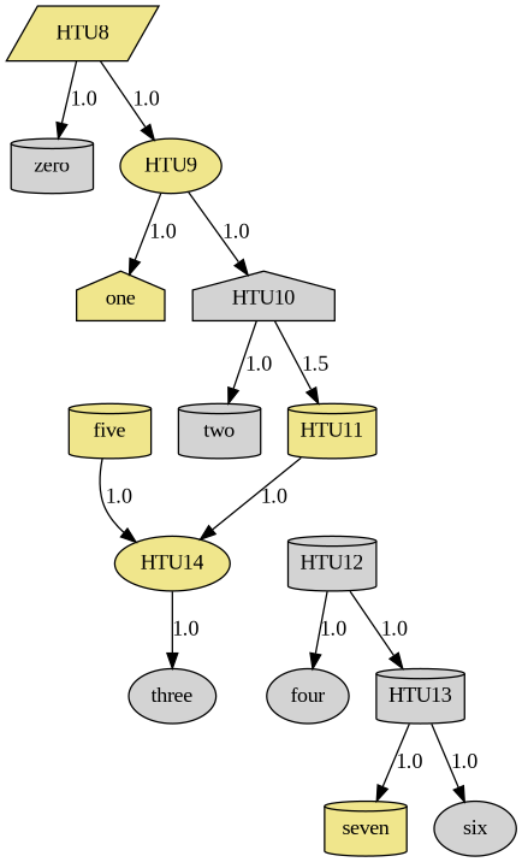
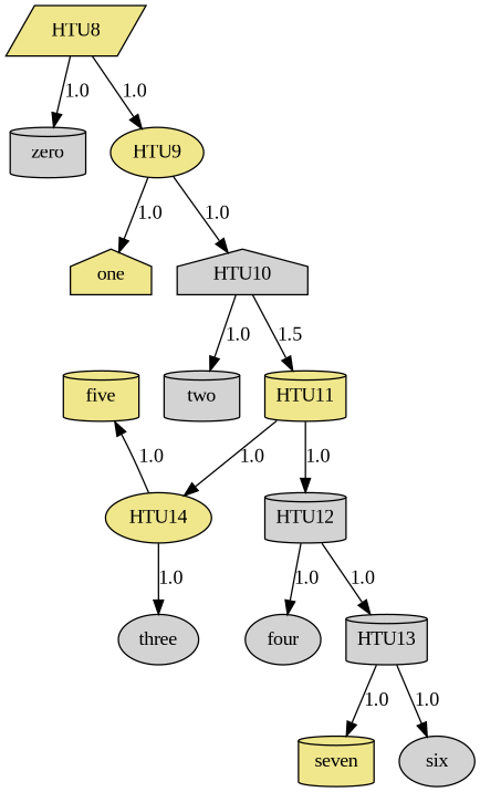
  digraph {
    fontname="Liberation Serif"
    node [fillcolor=lightgrey fontname="Liberation Serif" shape=cylinder style=filled]
    edge [fontname="Liberation Serif"]
    n1 [fillcolor=khaki label=five]
    n2 [label=four shape=ellipse]
    n3 [fillcolor=khaki label=one shape=house]
    n4 [fillcolor=khaki label=seven]
    n5 [label=six shape=ellipse]
    n6 [label=three shape=ellipse]
    n7 [label=two]
    n8 [label=zero]
    n9 [fillcolor=khaki label=HTU8 shape=parallelogram]
    n10 [fillcolor=khaki label=HTU9 shape=ellipse]
    n11 [label=HTU10 shape=house]
    n12 [fillcolor=khaki label=HTU11]
    n13 [label=HTU12]
    n14 [fillcolor=khaki label=HTU14 shape=ellipse]
    n15 [label=HTU13]
    n9 -> n8 [label=1.0]
    n9 -> n10 [label=1.0]
    n10 -> n3 [label=1.0]
    n10 -> n11 [label=1.0]
    n11 -> n7 [label=1.0]
    n11 -> n12 [label=1.5]
+   n12 -> n13 [label=1.0]
    n12 -> n14 [label=1.0]
    n13 -> n2 [label=1.0]
    n13 -> n15 [label=1.0]
-   n1 -> n14 [label=1.0]
+   n14 -> n1 [label=1.0]
    n14 -> n6 [label=1.0]
    n15 -> n4 [label=1.0]
    n15 -> n5 [label=1.0]
  }
